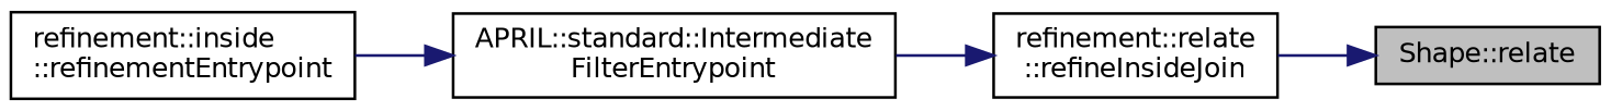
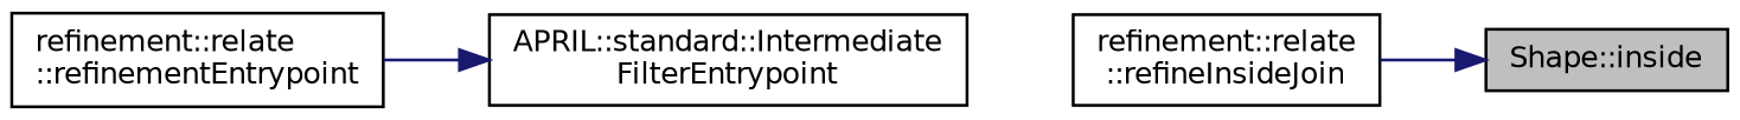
  digraph {
    rankdir=RL
    node [color=black fontname=Helvetica fontsize=10 shape=record]
    edge [color=midnightblue dir=back fontname=Helvetica fontsize=10 labelfontname=Helvetica labelfontsize=10 style=solid]
-   n1 [fillcolor=grey75 fontcolor=black height=0.2 label="Shape::relate" style=filled width=0.4]
+   n1 [fillcolor=grey75 fontcolor=black height=0.2 label="Shape::inside" style=filled width=0.4]
    n2 [height=0.2 label="refinement::relate\l::refineInsideJoin" width=0.4]
    n3 [height=0.2 label="APRIL::standard::Intermediate\lFilterEntrypoint" width=0.4]
-   n4 [height=0.2 label="refinement::inside\l::refinementEntrypoint" width=0.4]
+   n4 [height=0.2 label="refinement::relate\l::refinementEntrypoint" width=0.4]
    n1 -> n2
-   n2 -> n3
    n3 -> n4
  }
